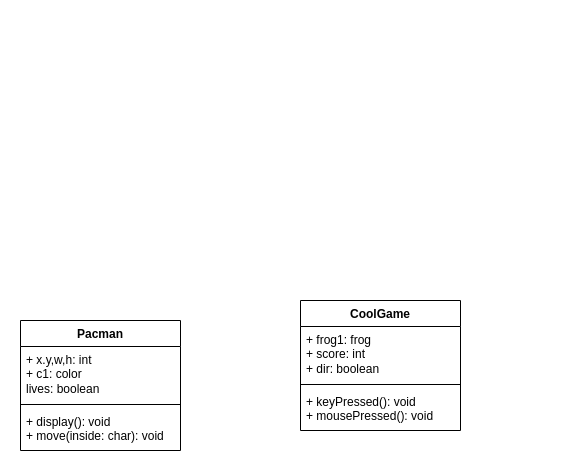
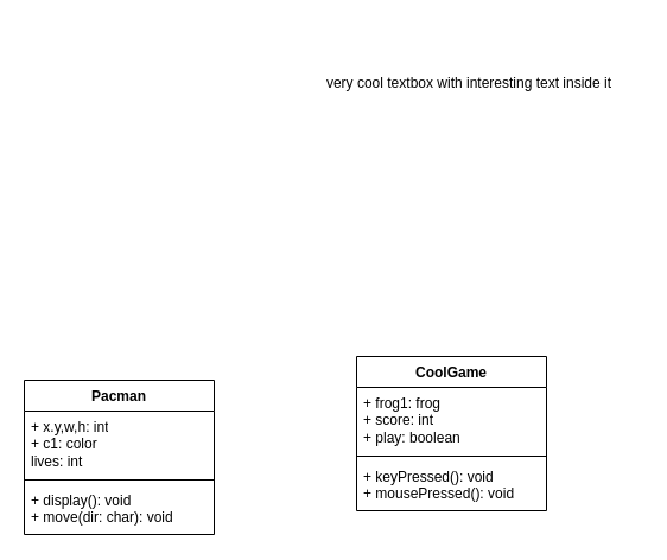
  <mxCell id="0" />
  <mxCell id="1" parent="0" />
+ <mxCell id="2" value="very cool textbox with interesting text inside it" style="text;html=1;strokeColor=none;fillColor=none;align=center;verticalAlign=middle;whiteSpace=wrap;rounded=0;" parent="1" vertex="1"><mxGeometry x="250" width="290" height="100" as="geometry" y="20" /></mxCell>
  <mxCell id="3" value="CoolGame" style="swimlane;fontStyle=1;align=center;verticalAlign=top;childLayout=stackLayout;horizontal=1;startSize=26;horizontalStack=0;resizeParent=1;resizeParentMax=0;resizeLast=0;collapsible=1;marginBottom=0;whiteSpace=wrap;html=1;" parent="1" vertex="1"><mxGeometry x="300" y="300" width="160" height="130" as="geometry" /></mxCell>
- <mxCell id="4" value="+ frog1: frog&lt;br&gt;+ score: int&lt;br&gt;+ dir: boolean" style="text;strokeColor=none;fillColor=none;align=left;verticalAlign=top;spacingLeft=4;spacingRight=4;overflow=hidden;rotatable=0;points=[[0,0.5],[1,0.5]];portConstraint=eastwest;whiteSpace=wrap;html=1;" parent="3" vertex="1"><mxGeometry y="26" width="160" height="54" as="geometry" /></mxCell>
+ <mxCell id="4" value="+ frog1: frog&lt;br&gt;+ score: int&lt;br&gt;+ play: boolean" style="text;strokeColor=none;fillColor=none;align=left;verticalAlign=top;spacingLeft=4;spacingRight=4;overflow=hidden;rotatable=0;points=[[0,0.5],[1,0.5]];portConstraint=eastwest;whiteSpace=wrap;html=1;" parent="3" vertex="1"><mxGeometry y="26" width="160" height="54" as="geometry" /></mxCell>
  <mxCell id="5" value="" style="line;strokeWidth=1;fillColor=none;align=left;verticalAlign=middle;spacingTop=-1;spacingLeft=3;spacingRight=3;rotatable=0;labelPosition=right;points=[];portConstraint=eastwest;strokeColor=inherit;" parent="3" vertex="1"><mxGeometry y="80" width="160" height="8" as="geometry" /></mxCell>
  <mxCell id="6" value="+ keyPressed(): void&lt;br&gt;+ mousePressed(): void" style="text;strokeColor=none;fillColor=none;align=left;verticalAlign=top;spacingLeft=4;spacingRight=4;overflow=hidden;rotatable=0;points=[[0,0.5],[1,0.5]];portConstraint=eastwest;whiteSpace=wrap;html=1;" parent="3" vertex="1"><mxGeometry y="88" width="160" height="42" as="geometry" /></mxCell>
  <mxCell id="7" value="Pacman" style="swimlane;fontStyle=1;align=center;verticalAlign=top;childLayout=stackLayout;horizontal=1;startSize=26;horizontalStack=0;resizeParent=1;resizeParentMax=0;resizeLast=0;collapsible=1;marginBottom=0;whiteSpace=wrap;html=1;" parent="1" vertex="1"><mxGeometry x="20" y="320" width="160" height="130" as="geometry" /></mxCell>
- <mxCell id="8" value="+ x.y,w,h: int&lt;br&gt;+ c1: color&lt;br&gt;lives: boolean" style="text;strokeColor=none;fillColor=none;align=left;verticalAlign=top;spacingLeft=4;spacingRight=4;overflow=hidden;rotatable=0;points=[[0,0.5],[1,0.5]];portConstraint=eastwest;whiteSpace=wrap;html=1;" parent="7" vertex="1"><mxGeometry y="26" width="160" height="54" as="geometry" /></mxCell>
+ <mxCell id="8" value="+ x.y,w,h: int&lt;br&gt;+ c1: color&lt;br&gt;lives: int" style="text;strokeColor=none;fillColor=none;align=left;verticalAlign=top;spacingLeft=4;spacingRight=4;overflow=hidden;rotatable=0;points=[[0,0.5],[1,0.5]];portConstraint=eastwest;whiteSpace=wrap;html=1;" parent="7" vertex="1"><mxGeometry y="26" width="160" height="54" as="geometry" /></mxCell>
  <mxCell id="9" value="" style="line;strokeWidth=1;fillColor=none;align=left;verticalAlign=middle;spacingTop=-1;spacingLeft=3;spacingRight=3;rotatable=0;labelPosition=right;points=[];portConstraint=eastwest;strokeColor=inherit;" parent="7" vertex="1"><mxGeometry y="80" width="160" height="8" as="geometry" /></mxCell>
- <mxCell id="10" value="+ display(): void&lt;br&gt;+ move(inside: char): void" style="text;strokeColor=none;fillColor=none;align=left;verticalAlign=top;spacingLeft=4;spacingRight=4;overflow=hidden;rotatable=0;points=[[0,0.5],[1,0.5]];portConstraint=eastwest;whiteSpace=wrap;html=1;" parent="7" vertex="1"><mxGeometry y="88" width="160" height="42" as="geometry" /></mxCell>
+ <mxCell id="10" value="+ display(): void&lt;br&gt;+ move(dir: char): void" style="text;strokeColor=none;fillColor=none;align=left;verticalAlign=top;spacingLeft=4;spacingRight=4;overflow=hidden;rotatable=0;points=[[0,0.5],[1,0.5]];portConstraint=eastwest;whiteSpace=wrap;html=1;" parent="7" vertex="1"><mxGeometry y="88" width="160" height="42" as="geometry" /></mxCell>
